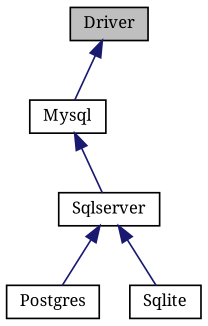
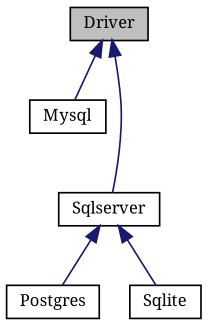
  digraph {
    fontname="Noto Serif"
    node [color=black fillcolor=white fontname="Noto Serif" fontsize=10 shape=record style=filled]
    edge [color=midnightblue dir=back fontname="Noto Serif" fontsize=10 labelfontname=Helvetica labelfontsize=10 style=solid]
    n1 [fillcolor=grey75 fontcolor=black height=0.2 label=Driver width=0.4]
    n2 [height=0.2 label=Mysql width=0.4]
    n3 [height=0.2 label=Sqlserver width=0.4]
    n4 [height=0.2 label=Postgres width=0.4]
    n5 [height=0.2 label=Sqlite width=0.4]
    n1 -> n2
-   n2 -> n3
+   n1 -> n3
    n3 -> n4
    n3 -> n5
  }
